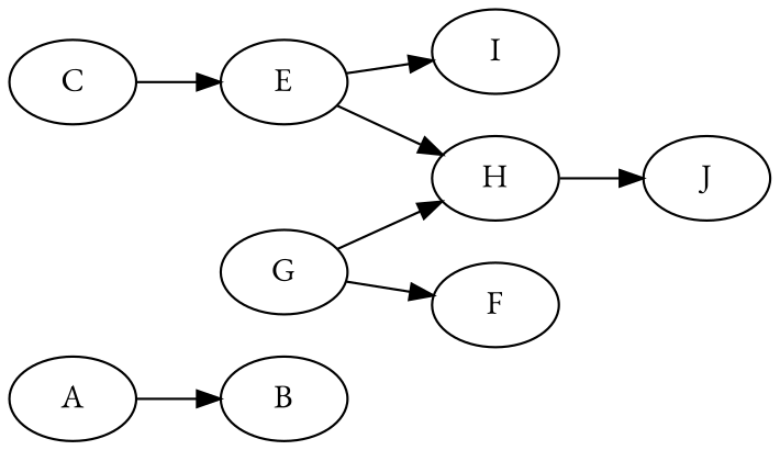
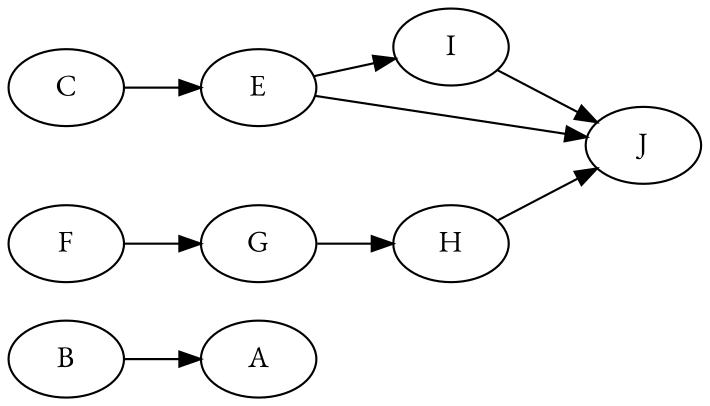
  digraph {
    fontname="EB Garamond"
    rankdir=LR
    node [fontname="EB Garamond"]
    edge [fontname="EB Garamond"]
    A
    B
    C
    E
    H
    I
    F
    G
    J
-   A -> B
+   B -> A
    C -> E
-   E -> H
+   E -> J
    E -> I
    H -> J
-   G -> F
+   I -> J
+   F -> G
    G -> H
  }
